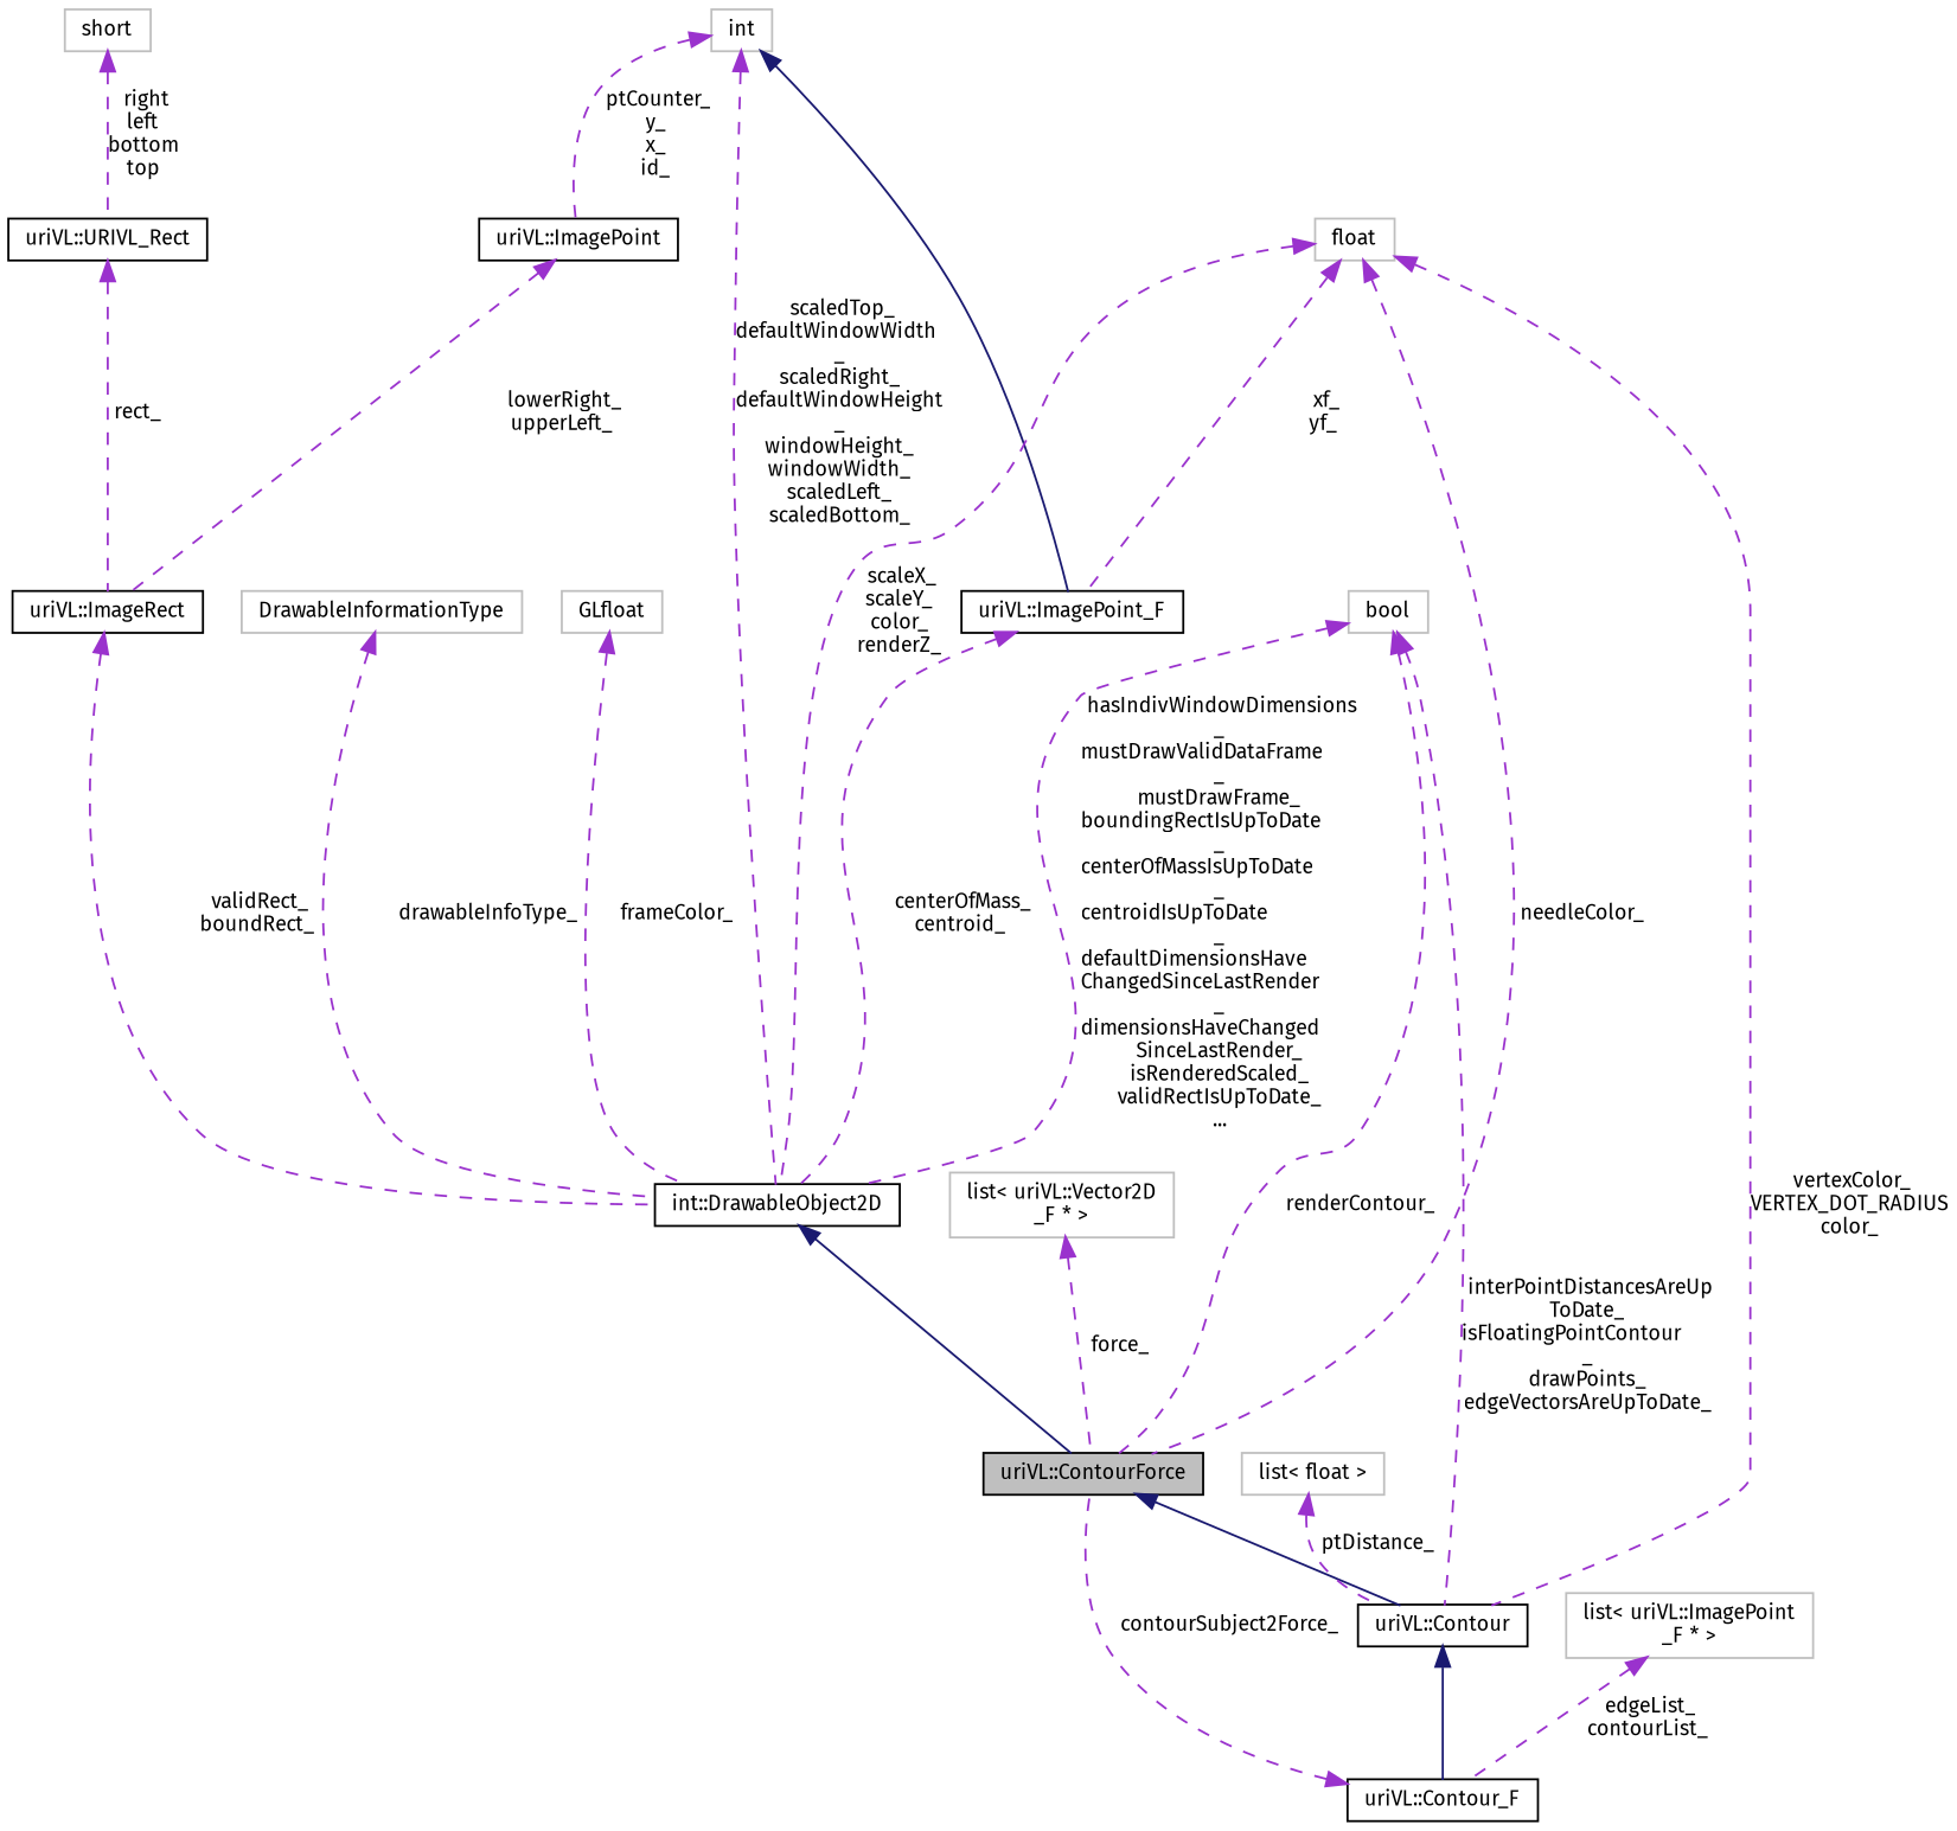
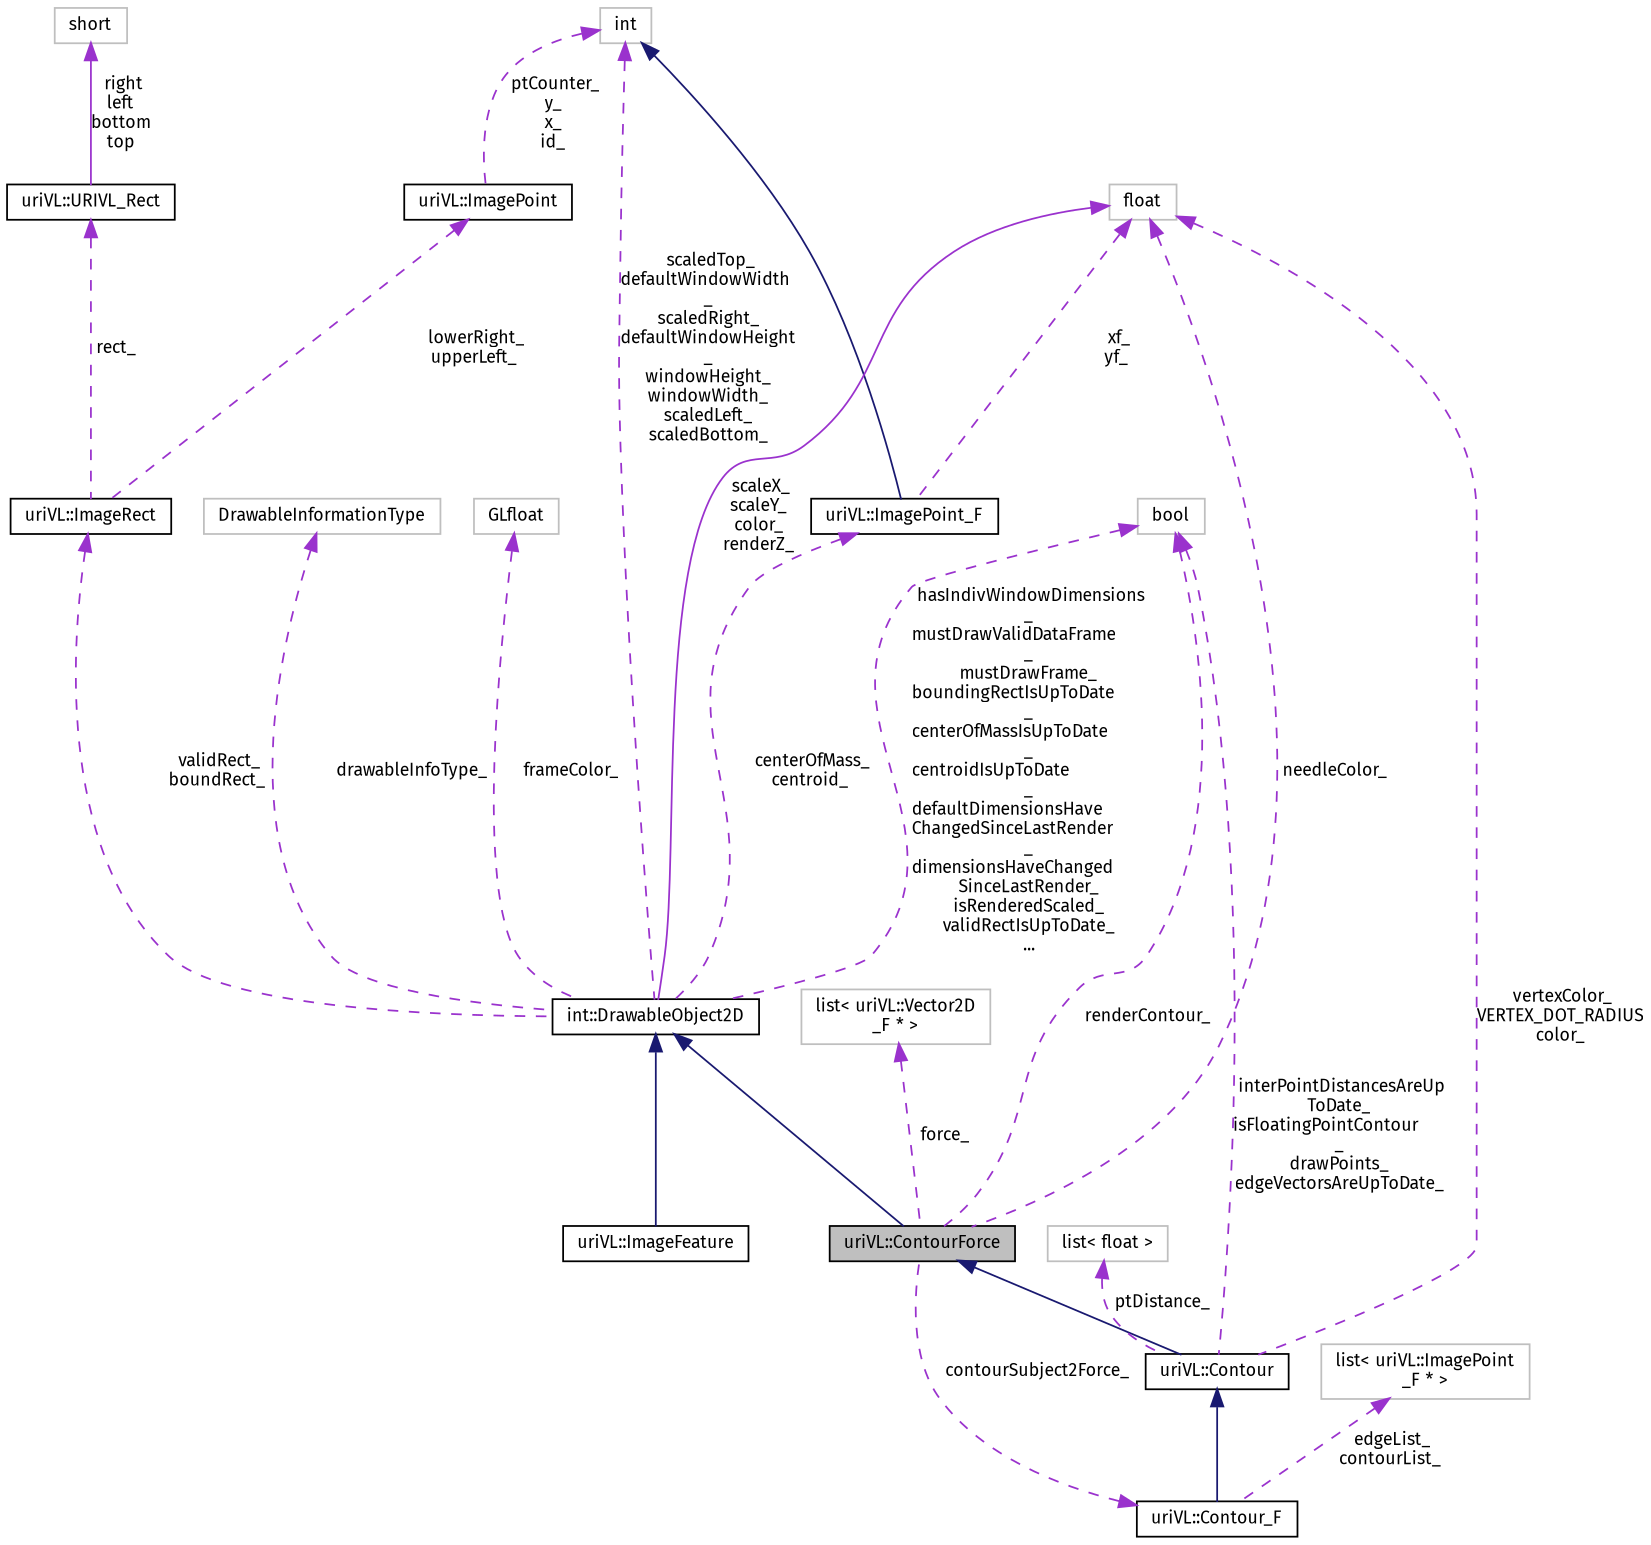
  digraph {
    fontname="Fira Sans"
    rankdir=TB
    node [color=black fillcolor=white fontname="Fira Sans" fontsize=10 shape=record style=filled]
    edge [color=darkorchid3 dir=back fontname="Fira Sans" fontsize=10 labelfontname=Helvetica labelfontsize=10 style=dashed]
    n1 [fillcolor=grey75 fontcolor=black height=0.2 label="uriVL::ContourForce" width=0.4]
    n2 [height=0.2 label="uriVL::Contour" width=0.4]
    n3 [height=0.2 label="int::DrawableObject2D" width=0.4]
+   n4 [height=0.2 label="uriVL::ImageFeature" width=0.4]
    n5 [color=grey75 height=0.2 label=GLfloat width=0.4]
    n6 [height=0.2 label="uriVL::ImageRect" width=0.4]
    n7 [height=0.2 label="uriVL::URIVL_Rect" width=0.4]
    n8 [color=grey75 height=0.2 label=short width=0.4]
    n9 [height=0.2 label="uriVL::ImagePoint" width=0.4]
    n10 [height=0.2 label="uriVL::ImagePoint_F" width=0.4]
    n11 [color=grey75 height=0.2 label=int width=0.4]
    n12 [color=grey75 height=0.2 label=float width=0.4]
    n13 [height=0.2 label="uriVL::Contour_F" width=0.4]
    n14 [color=grey75 height=0.2 label=bool width=0.4]
    n15 [color=grey75 height=0.2 label=DrawableInformationType width=0.4]
    n16 [color=grey75 height=0.2 label="list\< float \>" width=0.4]
    n17 [color=grey75 height=0.2 label="list\< uriVL::ImagePoint\l_F * \>" width=0.4]
    n18 [color=grey75 height=0.2 label="list\< uriVL::Vector2D\l_F * \>" width=0.4]
    n1 -> n2 [color=midnightblue style=solid]
    n2 -> n13 [color=midnightblue style=solid]
    n3 -> n1 [color=midnightblue style=solid]
+   n3 -> n4 [color=midnightblue style=solid]
    n5 -> n3 [label=" frameColor_"]
    n6 -> n3 [label=" validRect_\nboundRect_"]
    n7 -> n6 [label=" rect_"]
-   n8 -> n7 [label=" right\nleft\nbottom\ntop"]
+   n8 -> n7 [label=" right\nleft\nbottom\ntop" style=solid]
    n9 -> n6 [label=" lowerRight_\nupperLeft_"]
    n10 -> n3 [label=" centerOfMass_\ncentroid_"]
    n11 -> n3 [label=" scaledTop_\ndefaultWindowWidth\l_\nscaledRight_\ndefaultWindowHeight\l_\nwindowHeight_\nwindowWidth_\nscaledLeft_\nscaledBottom_"]
    n11 -> n9 [label=" ptCounter_\ny_\nx_\nid_"]
    n11 -> n10 [color=midnightblue style=solid]
    n12 -> n1 [label=" needleColor_"]
    n12 -> n2 [label=" vertexColor_\nVERTEX_DOT_RADIUS\ncolor_"]
-   n12 -> n3 [label=" scaleX_\nscaleY_\ncolor_\nrenderZ_"]
+   n12 -> n3 [label=" scaleX_\nscaleY_\ncolor_\nrenderZ_" style=solid]
    n12 -> n10 [label=" xf_\nyf_"]
    n13 -> n1 [label=" contourSubject2Force_"]
    n14 -> n1 [label=" renderContour_"]
    n14 -> n2 [label=" interPointDistancesAreUp\lToDate_\nisFloatingPointContour\l_\ndrawPoints_\nedgeVectorsAreUpToDate_"]
    n14 -> n3 [label=" hasIndivWindowDimensions\l_\nmustDrawValidDataFrame\l_\nmustDrawFrame_\nboundingRectIsUpToDate\l_\ncenterOfMassIsUpToDate\l_\ncentroidIsUpToDate\l_\ndefaultDimensionsHave\lChangedSinceLastRender\l_\ndimensionsHaveChanged\lSinceLastRender_\nisRenderedScaled_\nvalidRectIsUpToDate_\n..."]
    n15 -> n3 [label=" drawableInfoType_"]
    n16 -> n2 [label=" ptDistance_"]
    n17 -> n13 [label=" edgeList_\ncontourList_"]
    n18 -> n1 [label=" force_"]
  }
